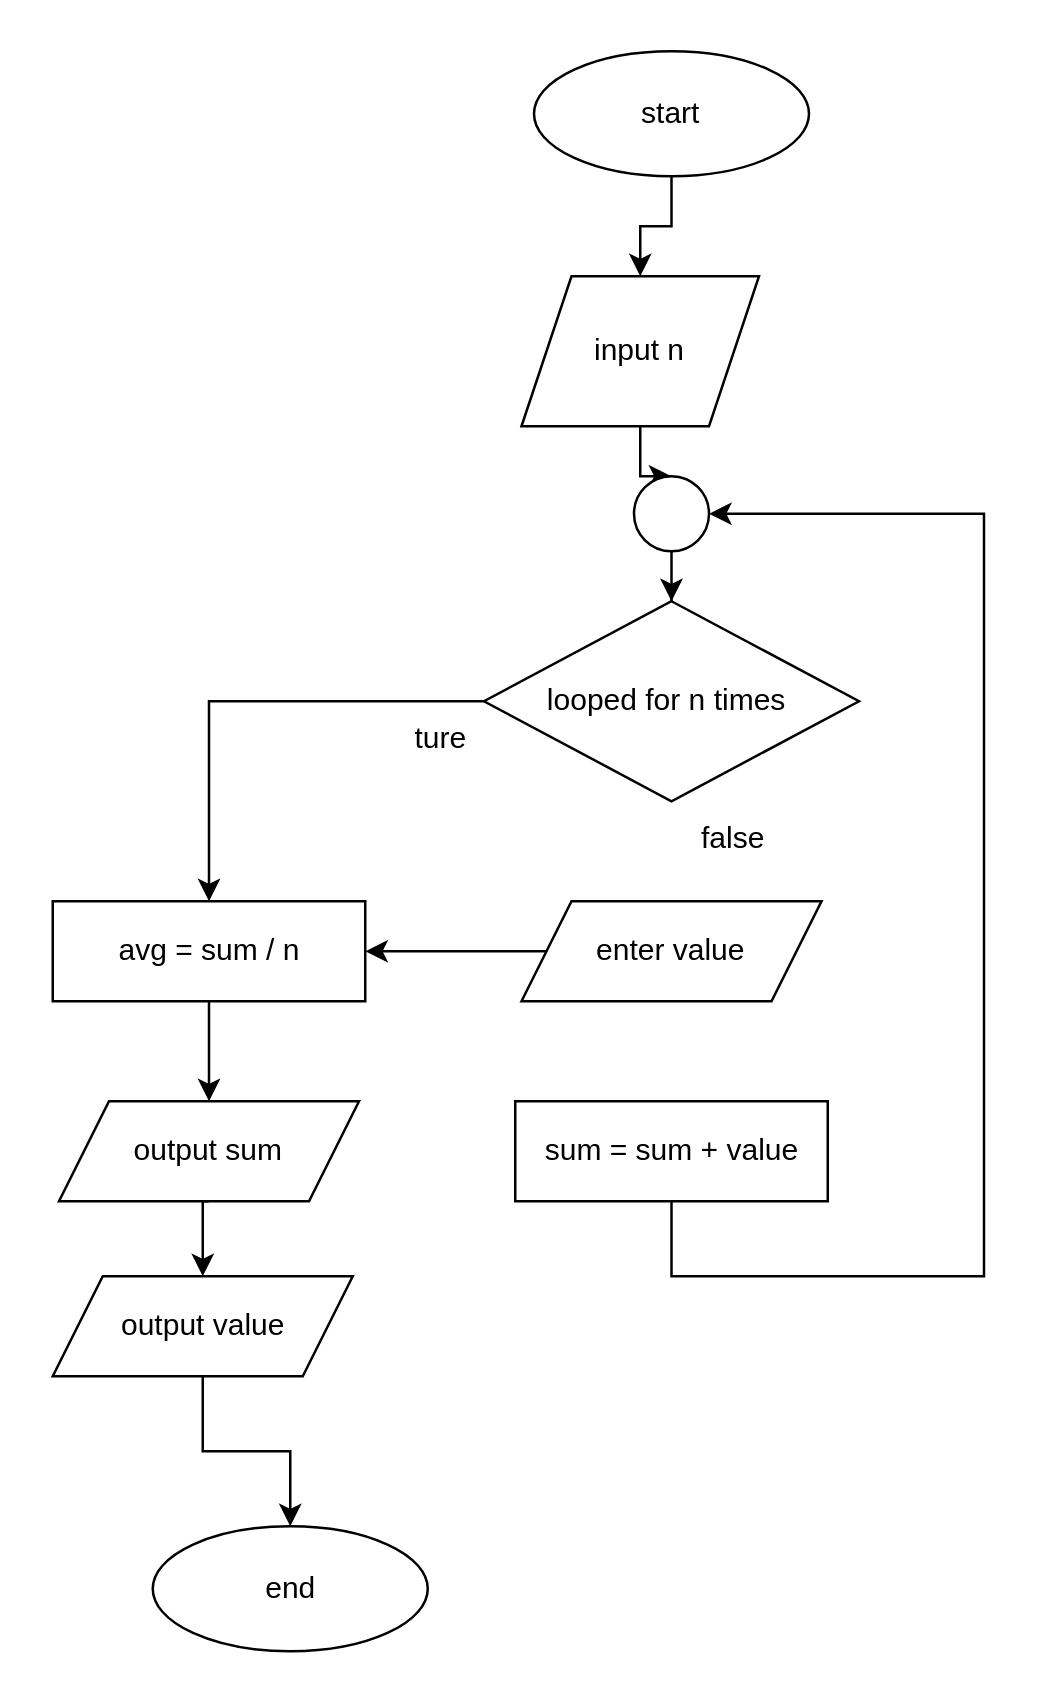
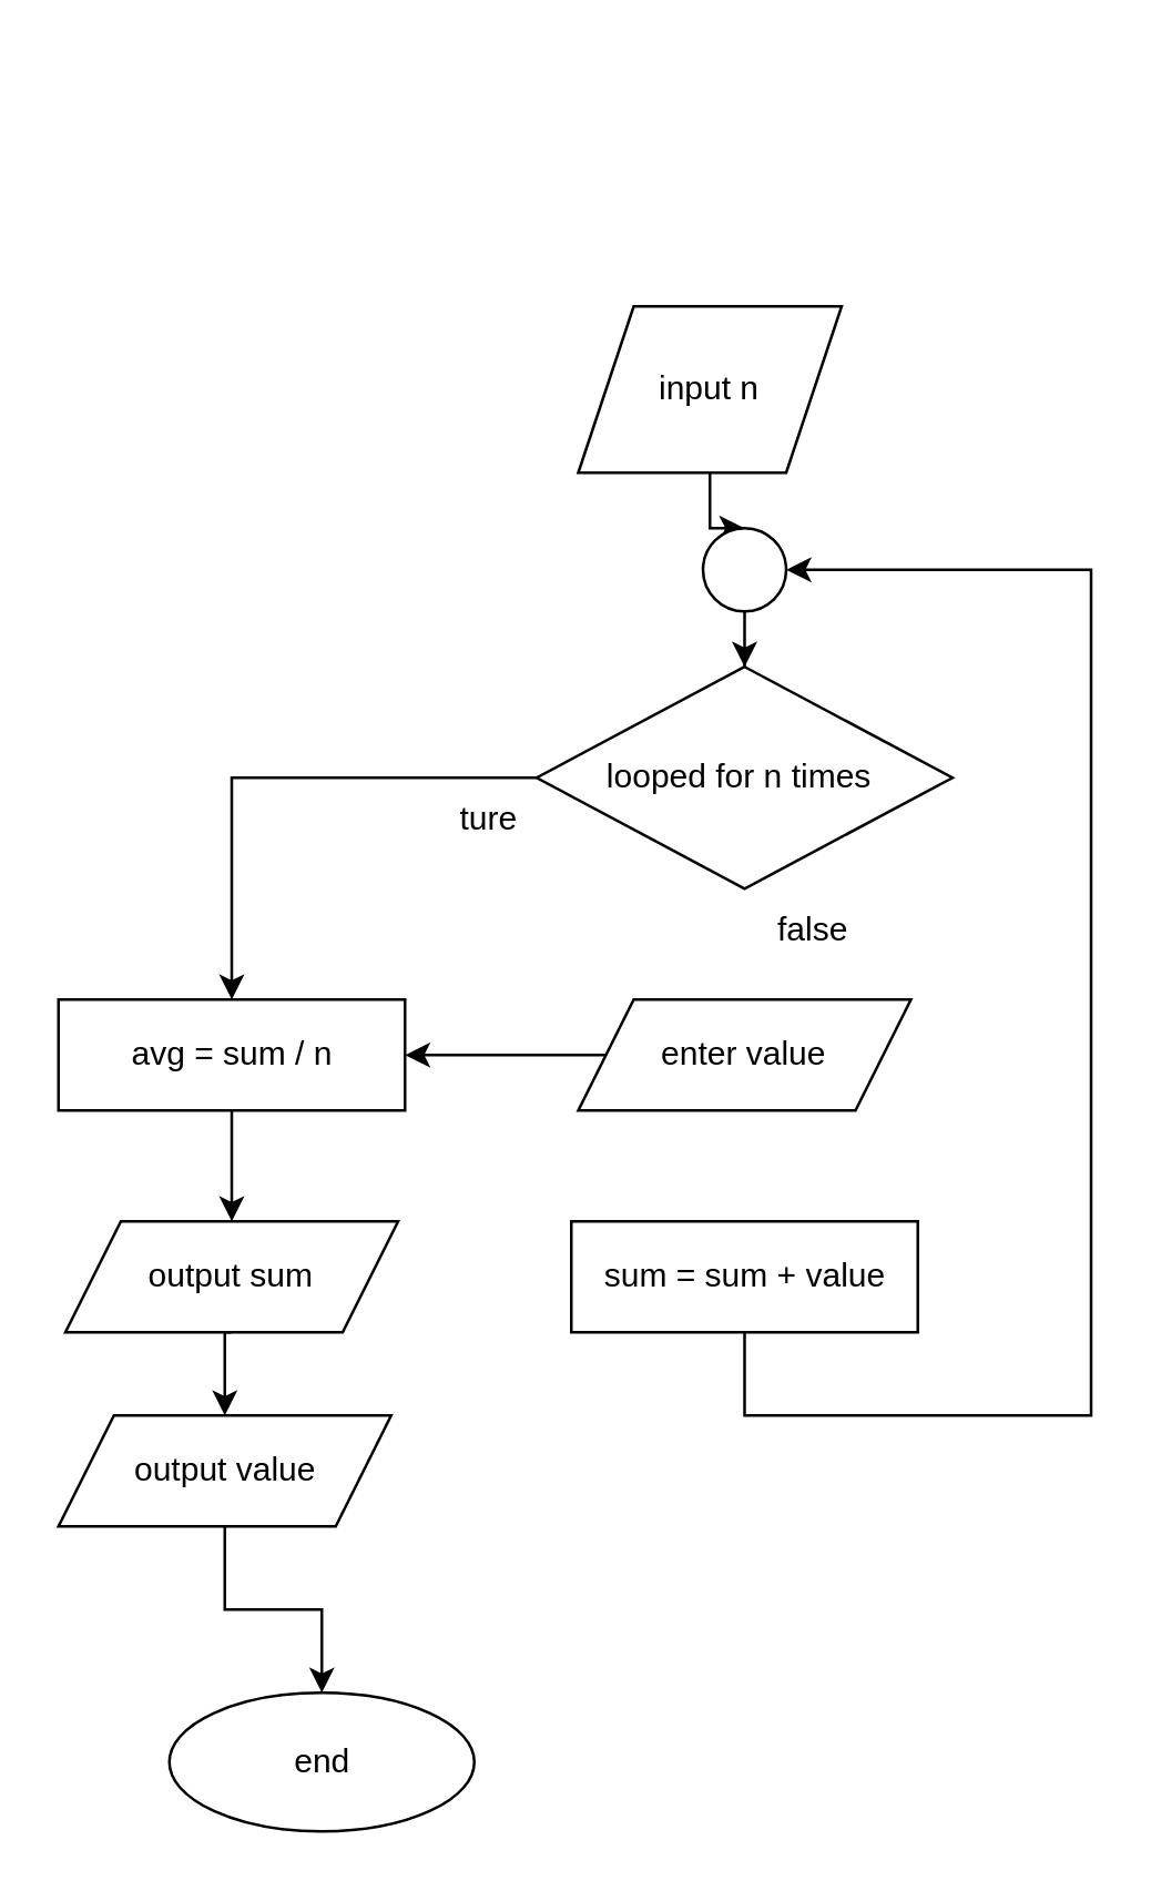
  <mxCell id="0" />
  <mxCell id="1" parent="0" />
- <mxCell id="2" value="" style="edgeStyle=orthogonalEdgeStyle;rounded=0;orthogonalLoop=1;jettySize=auto;html=1;" edge="1" parent="1" source="3" target="5"><mxGeometry relative="1" as="geometry" /></mxCell>
- <mxCell id="3" value="start" style="ellipse;whiteSpace=wrap;html=1;" vertex="1" parent="1"><mxGeometry x="213" y="20" width="110" height="50" as="geometry" /></mxCell>
  <mxCell id="4" value="" style="edgeStyle=orthogonalEdgeStyle;rounded=0;orthogonalLoop=1;jettySize=auto;html=1;" edge="1" parent="1" source="5" target="9"><mxGeometry relative="1" as="geometry" /></mxCell>
  <mxCell id="5" value="input n" style="shape=parallelogram;perimeter=parallelogramPerimeter;whiteSpace=wrap;html=1;fixedSize=1;" vertex="1" parent="1"><mxGeometry x="208" y="110" width="95" height="60" as="geometry" /></mxCell>
  <mxCell id="6" style="edgeStyle=orthogonalEdgeStyle;rounded=0;orthogonalLoop=1;jettySize=auto;html=1;exitX=0;exitY=0.5;exitDx=0;exitDy=0;entryX=0.5;entryY=0;entryDx=0;entryDy=0;" edge="1" parent="1" source="7" target="17"><mxGeometry relative="1" as="geometry" /></mxCell>
  <mxCell id="7" value="looped for n times&amp;nbsp;" style="rhombus;whiteSpace=wrap;html=1;" vertex="1" parent="1"><mxGeometry x="193" y="240" width="150" height="80" as="geometry" /></mxCell>
  <mxCell id="8" value="" style="edgeStyle=orthogonalEdgeStyle;rounded=0;orthogonalLoop=1;jettySize=auto;html=1;" edge="1" parent="1" source="9" target="7"><mxGeometry relative="1" as="geometry" /></mxCell>
  <mxCell id="9" value="" style="ellipse;whiteSpace=wrap;html=1;aspect=fixed;" vertex="1" parent="1"><mxGeometry x="253" y="190" width="30" height="30" as="geometry" /></mxCell>
  <mxCell id="10" value="" style="edgeStyle=orthogonalEdgeStyle;rounded=0;orthogonalLoop=1;jettySize=auto;html=1;" edge="1" parent="1" source="11" target="17"><mxGeometry relative="1" as="geometry" /></mxCell>
  <mxCell id="11" value="enter value" style="shape=parallelogram;perimeter=parallelogramPerimeter;whiteSpace=wrap;html=1;fixedSize=1;" vertex="1" parent="1"><mxGeometry x="208" y="360" width="120" height="40" as="geometry" /></mxCell>
  <mxCell id="12" style="edgeStyle=orthogonalEdgeStyle;rounded=0;orthogonalLoop=1;jettySize=auto;html=1;exitX=0.5;exitY=1;exitDx=0;exitDy=0;entryX=1;entryY=0.5;entryDx=0;entryDy=0;" edge="1" parent="1" source="13" target="9"><mxGeometry relative="1" as="geometry"><Array as="points"><mxPoint x="268" y="510" /><mxPoint x="393" y="510" /><mxPoint x="393" y="205" /></Array></mxGeometry></mxCell>
  <mxCell id="13" value="sum = sum + value" style="rounded=0;whiteSpace=wrap;html=1;" vertex="1" parent="1"><mxGeometry x="205.5" y="440" width="125" height="40" as="geometry" /></mxCell>
  <mxCell id="14" value="false" style="text;html=1;align=center;verticalAlign=middle;whiteSpace=wrap;rounded=0;" vertex="1" parent="1"><mxGeometry x="263" y="320" width="60" height="30" as="geometry" /></mxCell>
  <mxCell id="15" value="ture" style="text;html=1;align=center;verticalAlign=middle;whiteSpace=wrap;rounded=0;" vertex="1" parent="1"><mxGeometry x="145.5" y="280" width="60" height="30" as="geometry" /></mxCell>
  <mxCell id="16" value="" style="edgeStyle=orthogonalEdgeStyle;rounded=0;orthogonalLoop=1;jettySize=auto;html=1;" edge="1" parent="1" source="17" target="19"><mxGeometry relative="1" as="geometry" /></mxCell>
  <mxCell id="17" value="avg = sum / n" style="rounded=0;whiteSpace=wrap;html=1;" vertex="1" parent="1"><mxGeometry x="20.5" y="360" width="125" height="40" as="geometry" /></mxCell>
  <mxCell id="18" style="edgeStyle=orthogonalEdgeStyle;rounded=0;orthogonalLoop=1;jettySize=auto;html=1;exitX=0.5;exitY=1;exitDx=0;exitDy=0;entryX=0.5;entryY=0;entryDx=0;entryDy=0;" edge="1" parent="1" source="19" target="21"><mxGeometry relative="1" as="geometry" /></mxCell>
  <mxCell id="19" value="output sum" style="shape=parallelogram;perimeter=parallelogramPerimeter;whiteSpace=wrap;html=1;fixedSize=1;" vertex="1" parent="1"><mxGeometry x="23" y="440" width="120" height="40" as="geometry" /></mxCell>
  <mxCell id="20" value="" style="edgeStyle=orthogonalEdgeStyle;rounded=0;orthogonalLoop=1;jettySize=auto;html=1;" edge="1" parent="1" source="21" target="22"><mxGeometry relative="1" as="geometry" /></mxCell>
  <mxCell id="21" value="output value" style="shape=parallelogram;perimeter=parallelogramPerimeter;whiteSpace=wrap;html=1;fixedSize=1;" vertex="1" parent="1"><mxGeometry x="20.5" y="510" width="120" height="40" as="geometry" /></mxCell>
  <mxCell id="22" value="end" style="ellipse;whiteSpace=wrap;html=1;" vertex="1" parent="1"><mxGeometry x="60.5" y="610" width="110" height="50" as="geometry" /></mxCell>
